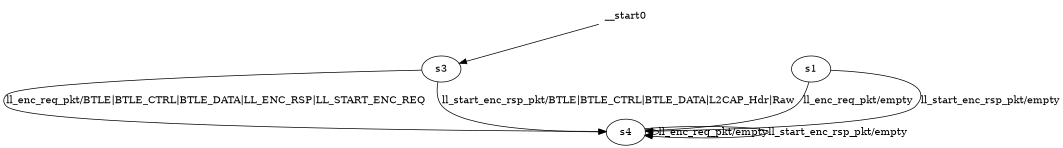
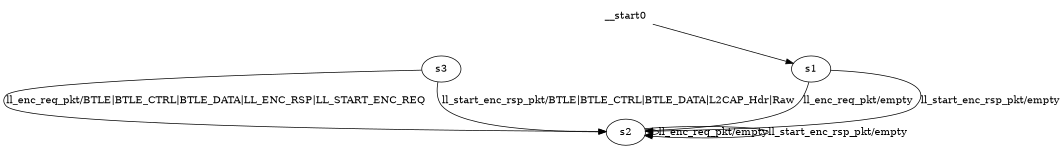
  digraph {
    n1 [label=s3]
-   n2 [label=s4]
+   n2 [label=s2]
    n3 [label=s1]
    __start0 [shape=none]
    n1 -> n2 [label="ll_enc_req_pkt/BTLE|BTLE_CTRL|BTLE_DATA|LL_ENC_RSP|LL_START_ENC_REQ"]
    n1 -> n2 [label="ll_start_enc_rsp_pkt/BTLE|BTLE_CTRL|BTLE_DATA|L2CAP_Hdr|Raw"]
    n2 -> n2 [label="ll_enc_req_pkt/empty"]
    n2 -> n2 [label="ll_start_enc_rsp_pkt/empty"]
    n3 -> n2 [label="ll_enc_req_pkt/empty"]
    n3 -> n2 [label="ll_start_enc_rsp_pkt/empty"]
-   __start0 -> n1
+   __start0 -> n3
  }
